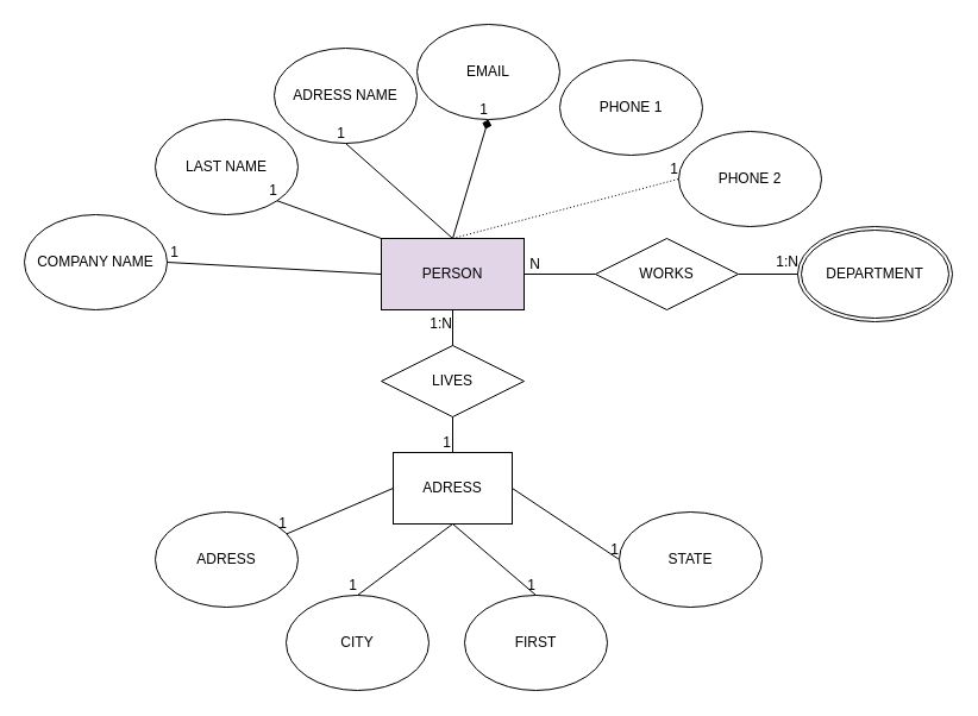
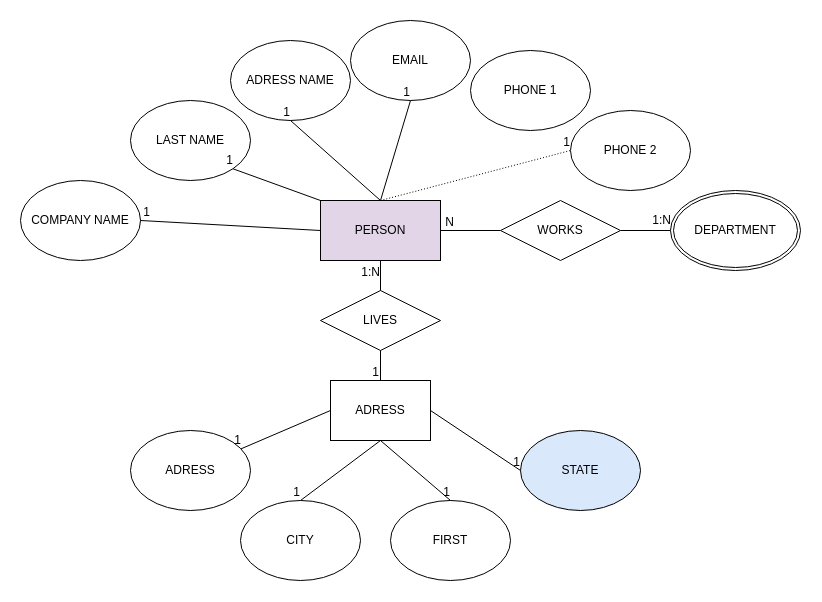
  <mxCell id="0" />
  <mxCell id="1" parent="0" />
  <mxCell id="2" value="PERSON" style="rounded=0;whiteSpace=wrap;html=1;fillColor=#e1d5e7;" parent="1" vertex="1"><mxGeometry x="320" y="200" width="120" height="60" as="geometry" /></mxCell>
  <mxCell id="3" value="LAST NAME" style="ellipse;whiteSpace=wrap;html=1;" parent="1" vertex="1"><mxGeometry x="130" y="100" width="120" height="80" as="geometry" /></mxCell>
  <mxCell id="4" value="ADRESS NAME" style="ellipse;whiteSpace=wrap;html=1;" parent="1" vertex="1"><mxGeometry x="230" y="40" width="120" height="80" as="geometry" /></mxCell>
  <mxCell id="5" value="EMAIL" style="ellipse;whiteSpace=wrap;html=1;" parent="1" vertex="1"><mxGeometry x="350" y="20" width="120" height="80" as="geometry" /></mxCell>
  <mxCell id="6" value="COMPANY NAME&lt;span style=&quot;color: rgba(0 , 0 , 0 , 0) ; font-family: monospace ; font-size: 0px&quot;&gt;%3CmxGraphModel%3E%3Croot%3E%3CmxCell%20id%3D%220%22%2F%3E%3CmxCell%20id%3D%221%22%20parent%3D%220%22%2F%3E%3CmxCell%20id%3D%222%22%20value%3D%22FIRST%20NAME%22%20style%3D%22ellipse%3BwhiteSpace%3Dwrap%3Bhtml%3D1%3B%22%20vertex%3D%221%22%20parent%3D%221%22%3E%3CmxGeometry%20x%3D%22360%22%20y%3D%22100%22%20width%3D%22120%22%20height%3D%2280%22%20as%3D%22geometry%22%2F%3E%3C%2FmxCell%3E%3C%2Froot%3E%3C%2FmxGraphModel%3E&lt;/span&gt;" style="ellipse;whiteSpace=wrap;html=1;" parent="1" vertex="1"><mxGeometry x="20" y="180" width="120" height="80" as="geometry" /></mxCell>
  <mxCell id="7" value="DEPARTMENT" style="ellipse;shape=doubleEllipse;margin=3;whiteSpace=wrap;html=1;align=center;" parent="1" vertex="1"><mxGeometry x="670" y="190" width="130" height="80" as="geometry" /></mxCell>
  <mxCell id="8" value="PHONE 1" style="ellipse;whiteSpace=wrap;html=1;" parent="1" vertex="1"><mxGeometry x="470" y="50" width="120" height="80" as="geometry" /></mxCell>
  <mxCell id="9" value="PHONE 2" style="ellipse;whiteSpace=wrap;html=1;" parent="1" vertex="1"><mxGeometry x="570" y="110" width="120" height="80" as="geometry" /></mxCell>
  <mxCell id="10" value="CITY" style="ellipse;whiteSpace=wrap;html=1;" parent="1" vertex="1"><mxGeometry x="240" y="500" width="120" height="80" as="geometry" /></mxCell>
  <mxCell id="11" value="FIRST" style="ellipse;whiteSpace=wrap;html=1;" parent="1" vertex="1"><mxGeometry x="390" y="500" width="120" height="80" as="geometry" /></mxCell>
- <mxCell id="12" value="STATE" style="ellipse;whiteSpace=wrap;html=1;" parent="1" vertex="1"><mxGeometry x="520" y="430" width="120" height="80" as="geometry" /></mxCell>
+ <mxCell id="12" value="STATE" style="ellipse;whiteSpace=wrap;html=1;fillColor=#dae8fc;" parent="1" vertex="1"><mxGeometry x="520" y="430" width="120" height="80" as="geometry" /></mxCell>
  <mxCell id="13" value="LIVES" style="shape=rhombus;perimeter=rhombusPerimeter;whiteSpace=wrap;html=1;align=center;" parent="1" vertex="1"><mxGeometry x="320" y="290" width="120" height="60" as="geometry" /></mxCell>
  <mxCell id="14" value="ADRESS" style="whiteSpace=wrap;html=1;align=center;" parent="1" vertex="1"><mxGeometry x="330" y="380" width="100" height="60" as="geometry" /></mxCell>
  <mxCell id="15" value="ADRESS" style="ellipse;whiteSpace=wrap;html=1;" parent="1" vertex="1"><mxGeometry x="130" y="430" width="120" height="80" as="geometry" /></mxCell>
  <mxCell id="16" value="WORKS" style="shape=rhombus;perimeter=rhombusPerimeter;whiteSpace=wrap;html=1;align=center;rotation=0;" parent="1" vertex="1"><mxGeometry x="500" y="200" width="120" height="60" as="geometry" /></mxCell>
- <mxCell id="17" value="" style="endArrow=diamond;html=1;rounded=0;entryX=0.5;entryY=1;entryDx=0;entryDy=0;exitX=0.5;exitY=0;exitDx=0;exitDy=0;" parent="1" source="2" target="5" edge="1"><mxGeometry relative="1" as="geometry"><mxPoint x="350" y="160" as="sourcePoint" /><mxPoint x="410" y="160" as="targetPoint" /><Array as="points" /></mxGeometry></mxCell>
+ <mxCell id="17" value="" style="endArrow=none;html=1;rounded=0;entryX=0.5;entryY=1;entryDx=0;entryDy=0;exitX=0.5;exitY=0;exitDx=0;exitDy=0;" parent="1" source="2" target="5" edge="1"><mxGeometry relative="1" as="geometry"><mxPoint x="350" y="160" as="sourcePoint" /><mxPoint x="410" y="160" as="targetPoint" /><Array as="points" /></mxGeometry></mxCell>
  <mxCell id="18" value="1" style="resizable=0;html=1;align=right;verticalAlign=bottom;" parent="17" connectable="0" vertex="1"><mxGeometry x="1" relative="1" as="geometry" /></mxCell>
  <mxCell id="19" value="" style="endArrow=none;html=1;rounded=0;dashed=1;dashPattern=1 2;entryX=0;entryY=0.5;entryDx=0;entryDy=0;exitX=0.5;exitY=0;exitDx=0;exitDy=0;" parent="1" source="2" target="9" edge="1"><mxGeometry relative="1" as="geometry"><mxPoint x="420" y="179" as="sourcePoint" /><mxPoint x="580" y="179" as="targetPoint" /></mxGeometry></mxCell>
  <mxCell id="20" value="1" style="resizable=0;html=1;align=right;verticalAlign=bottom;" parent="19" connectable="0" vertex="1"><mxGeometry x="1" relative="1" as="geometry" /></mxCell>
  <mxCell id="21" value="" style="endArrow=none;html=1;rounded=0;entryX=0.5;entryY=1;entryDx=0;entryDy=0;" parent="1" target="4" edge="1"><mxGeometry relative="1" as="geometry"><mxPoint x="380" y="200" as="sourcePoint" /><mxPoint x="460" y="280" as="targetPoint" /></mxGeometry></mxCell>
  <mxCell id="22" value="1" style="resizable=0;html=1;align=right;verticalAlign=bottom;" parent="21" connectable="0" vertex="1"><mxGeometry x="1" relative="1" as="geometry" /></mxCell>
  <mxCell id="23" value="" style="endArrow=none;html=1;rounded=0;entryX=1;entryY=1;entryDx=0;entryDy=0;exitX=0;exitY=0;exitDx=0;exitDy=0;" parent="1" source="2" target="3" edge="1"><mxGeometry relative="1" as="geometry"><mxPoint x="300" y="280" as="sourcePoint" /><mxPoint x="460" y="280" as="targetPoint" /></mxGeometry></mxCell>
  <mxCell id="24" value="1" style="resizable=0;html=1;align=right;verticalAlign=bottom;" parent="23" connectable="0" vertex="1"><mxGeometry x="1" relative="1" as="geometry" /></mxCell>
  <mxCell id="25" value="" style="endArrow=none;html=1;rounded=0;entryX=1;entryY=0.5;entryDx=0;entryDy=0;exitX=0;exitY=0.5;exitDx=0;exitDy=0;" parent="1" source="2" target="6" edge="1"><mxGeometry relative="1" as="geometry"><mxPoint x="300" y="280" as="sourcePoint" /><mxPoint x="460" y="280" as="targetPoint" /></mxGeometry></mxCell>
  <mxCell id="26" value="1" style="resizable=0;html=1;align=right;verticalAlign=bottom;" parent="25" connectable="0" vertex="1"><mxGeometry x="1" relative="1" as="geometry"><mxPoint x="10" as="offset" /></mxGeometry></mxCell>
  <mxCell id="27" value="" style="endArrow=none;html=1;rounded=0;entryX=0;entryY=0.5;entryDx=0;entryDy=0;exitX=1;exitY=0.5;exitDx=0;exitDy=0;" parent="1" source="16" target="7" edge="1"><mxGeometry relative="1" as="geometry"><mxPoint x="300" y="280" as="sourcePoint" /><mxPoint x="460" y="280" as="targetPoint" /></mxGeometry></mxCell>
  <mxCell id="28" value="1:N" style="resizable=0;html=1;align=right;verticalAlign=bottom;" parent="27" connectable="0" vertex="1"><mxGeometry x="1" relative="1" as="geometry"><mxPoint x="1" y="-2" as="offset" /></mxGeometry></mxCell>
  <mxCell id="29" value="" style="endArrow=none;html=1;rounded=0;exitX=0.5;exitY=1;exitDx=0;exitDy=0;entryX=0.5;entryY=0;entryDx=0;entryDy=0;" parent="1" source="2" target="13" edge="1"><mxGeometry relative="1" as="geometry"><mxPoint x="300" y="280" as="sourcePoint" /><mxPoint x="460" y="280" as="targetPoint" /></mxGeometry></mxCell>
  <mxCell id="30" value="" style="endArrow=none;html=1;rounded=0;entryX=0.5;entryY=0;entryDx=0;entryDy=0;exitX=0.5;exitY=1;exitDx=0;exitDy=0;" parent="1" source="13" target="14" edge="1"><mxGeometry relative="1" as="geometry"><mxPoint x="630" y="240" as="sourcePoint" /><mxPoint x="680" y="240" as="targetPoint" /></mxGeometry></mxCell>
  <mxCell id="31" value="1" style="resizable=0;html=1;align=right;verticalAlign=bottom;" parent="30" connectable="0" vertex="1"><mxGeometry x="1" relative="1" as="geometry"><mxPoint x="-1" as="offset" /></mxGeometry></mxCell>
  <mxCell id="32" value="1:N" style="resizable=0;html=1;align=right;verticalAlign=bottom;" parent="1" connectable="0" vertex="1"><mxGeometry x="380" y="280" as="geometry" /></mxCell>
  <mxCell id="33" value="" style="endArrow=none;html=1;rounded=0;exitX=0;exitY=0.5;exitDx=0;exitDy=0;" parent="1" source="14" target="15" edge="1"><mxGeometry relative="1" as="geometry"><mxPoint x="320" y="440" as="sourcePoint" /><mxPoint x="460" y="450" as="targetPoint" /></mxGeometry></mxCell>
  <mxCell id="34" value="1" style="resizable=0;html=1;align=right;verticalAlign=bottom;" parent="33" connectable="0" vertex="1"><mxGeometry x="1" relative="1" as="geometry" /></mxCell>
  <mxCell id="35" value="" style="endArrow=none;html=1;rounded=0;exitX=0.5;exitY=1;exitDx=0;exitDy=0;entryX=0.5;entryY=0;entryDx=0;entryDy=0;" parent="1" source="14" target="10" edge="1"><mxGeometry relative="1" as="geometry"><mxPoint x="340" y="420" as="sourcePoint" /><mxPoint x="250.471" y="458.37" as="targetPoint" /></mxGeometry></mxCell>
  <mxCell id="36" value="1" style="resizable=0;html=1;align=right;verticalAlign=bottom;" parent="35" connectable="0" vertex="1"><mxGeometry x="1" relative="1" as="geometry" /></mxCell>
  <mxCell id="37" value="" style="endArrow=none;html=1;rounded=0;exitX=0.5;exitY=1;exitDx=0;exitDy=0;entryX=0.5;entryY=0;entryDx=0;entryDy=0;" parent="1" source="14" target="11" edge="1"><mxGeometry relative="1" as="geometry"><mxPoint x="390" y="450" as="sourcePoint" /><mxPoint x="310" y="510" as="targetPoint" /></mxGeometry></mxCell>
  <mxCell id="38" value="1" style="resizable=0;html=1;align=right;verticalAlign=bottom;" parent="37" connectable="0" vertex="1"><mxGeometry x="1" relative="1" as="geometry" /></mxCell>
  <mxCell id="39" value="" style="endArrow=none;html=1;rounded=0;exitX=1;exitY=0.5;exitDx=0;exitDy=0;entryX=0;entryY=0.5;entryDx=0;entryDy=0;" parent="1" source="14" target="12" edge="1"><mxGeometry relative="1" as="geometry"><mxPoint x="390" y="450" as="sourcePoint" /><mxPoint x="490" y="460" as="targetPoint" /></mxGeometry></mxCell>
  <mxCell id="40" value="1" style="resizable=0;html=1;align=right;verticalAlign=bottom;" parent="39" connectable="0" vertex="1"><mxGeometry x="1" relative="1" as="geometry" /></mxCell>
  <mxCell id="41" value="" style="endArrow=none;html=1;rounded=0;entryX=1;entryY=0.5;entryDx=0;entryDy=0;exitX=0;exitY=0.5;exitDx=0;exitDy=0;" parent="1" source="16" target="2" edge="1"><mxGeometry relative="1" as="geometry"><mxPoint x="300" y="190" as="sourcePoint" /><mxPoint x="460" y="190" as="targetPoint" /></mxGeometry></mxCell>
  <mxCell id="42" value="N" style="resizable=0;html=1;align=right;verticalAlign=bottom;" parent="41" connectable="0" vertex="1"><mxGeometry x="1" relative="1" as="geometry"><mxPoint x="14" as="offset" /></mxGeometry></mxCell>
